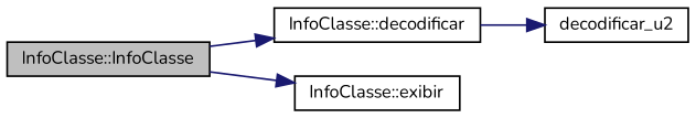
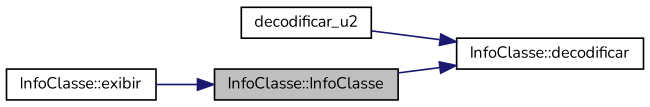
  digraph {
    fontname=Nunito
    rankdir=LR
    node [color=black fillcolor=white fontname=Nunito fontsize=10 shape=record style=filled]
    edge [color=midnightblue fontname=Nunito fontsize=10 labelfontname=Helvetica labelfontsize=10 style=solid]
    n1 [fillcolor=grey75 fontcolor=black height=0.2 label="InfoClasse::InfoClasse" width=0.4]
    n2 [height=0.2 label="InfoClasse::decodificar" width=0.4]
    n3 [height=0.2 label="InfoClasse::exibir" width=0.4]
    n4 [height=0.2 label=decodificar_u2 width=0.4]
    n1 -> n2
-   n1 -> n3
-   n2 -> n4
+   n3 -> n1
+   n4 -> n2
  }
